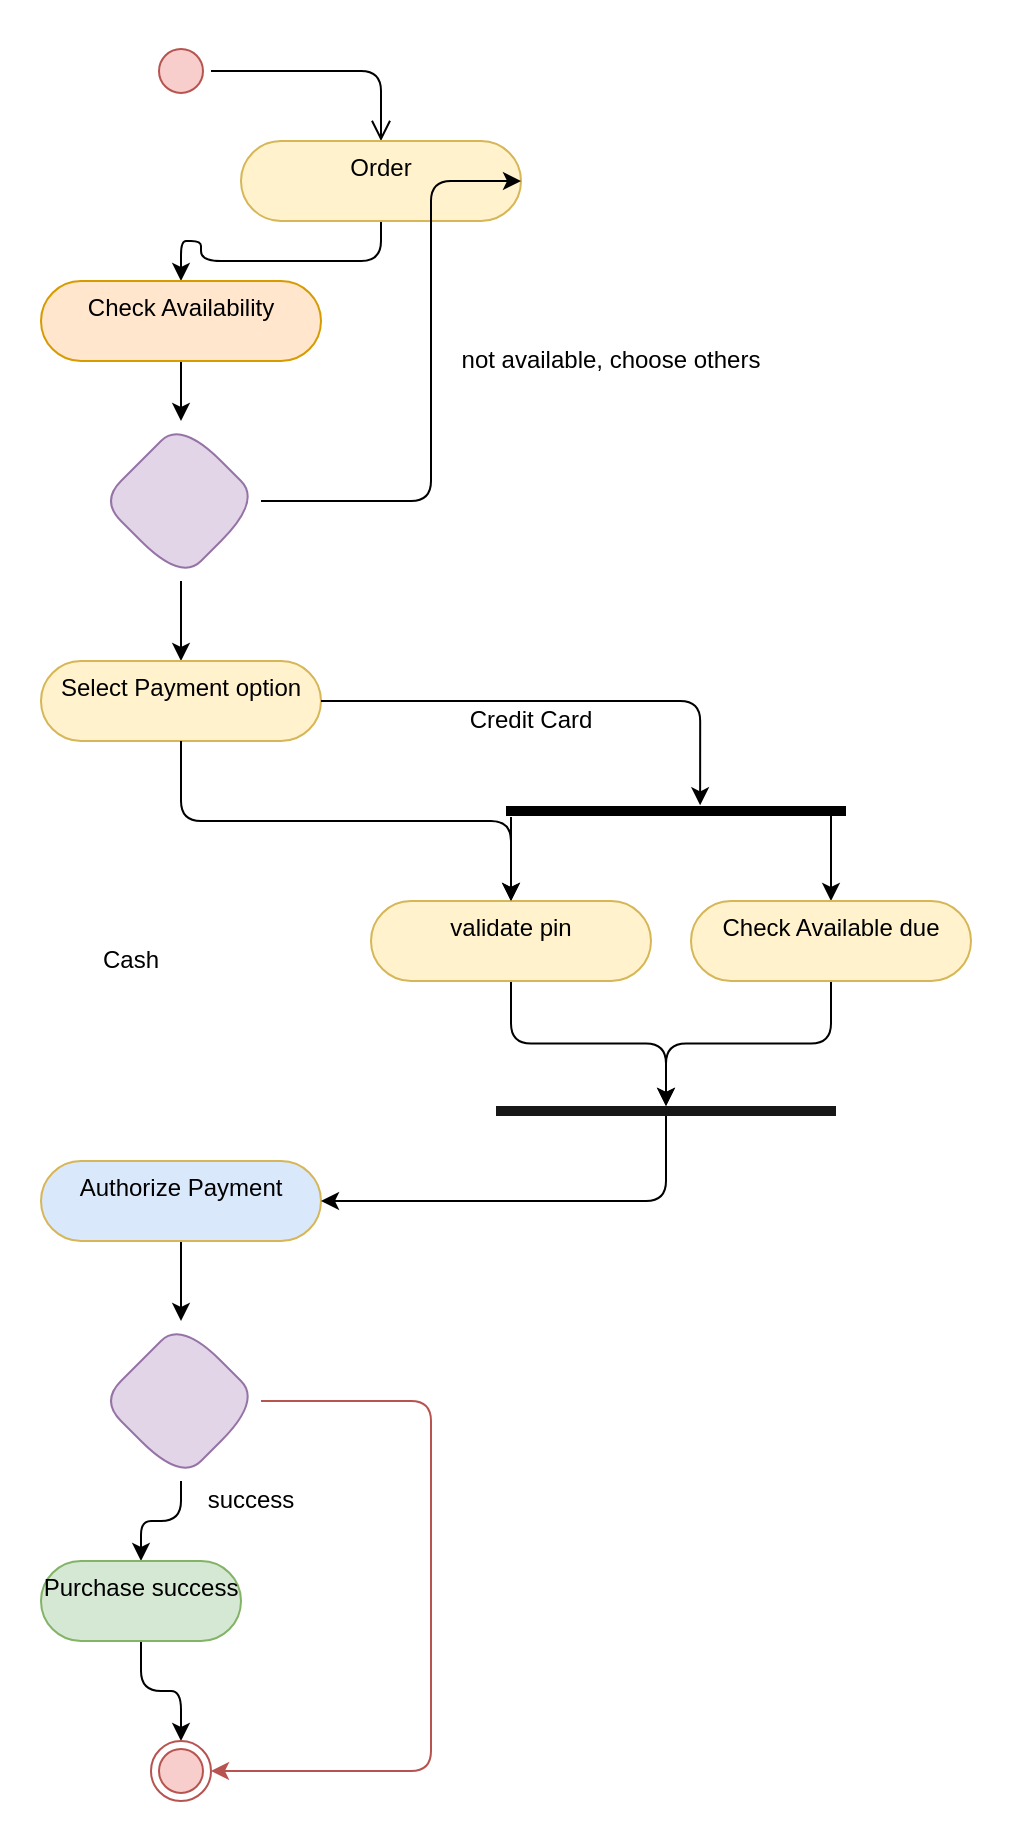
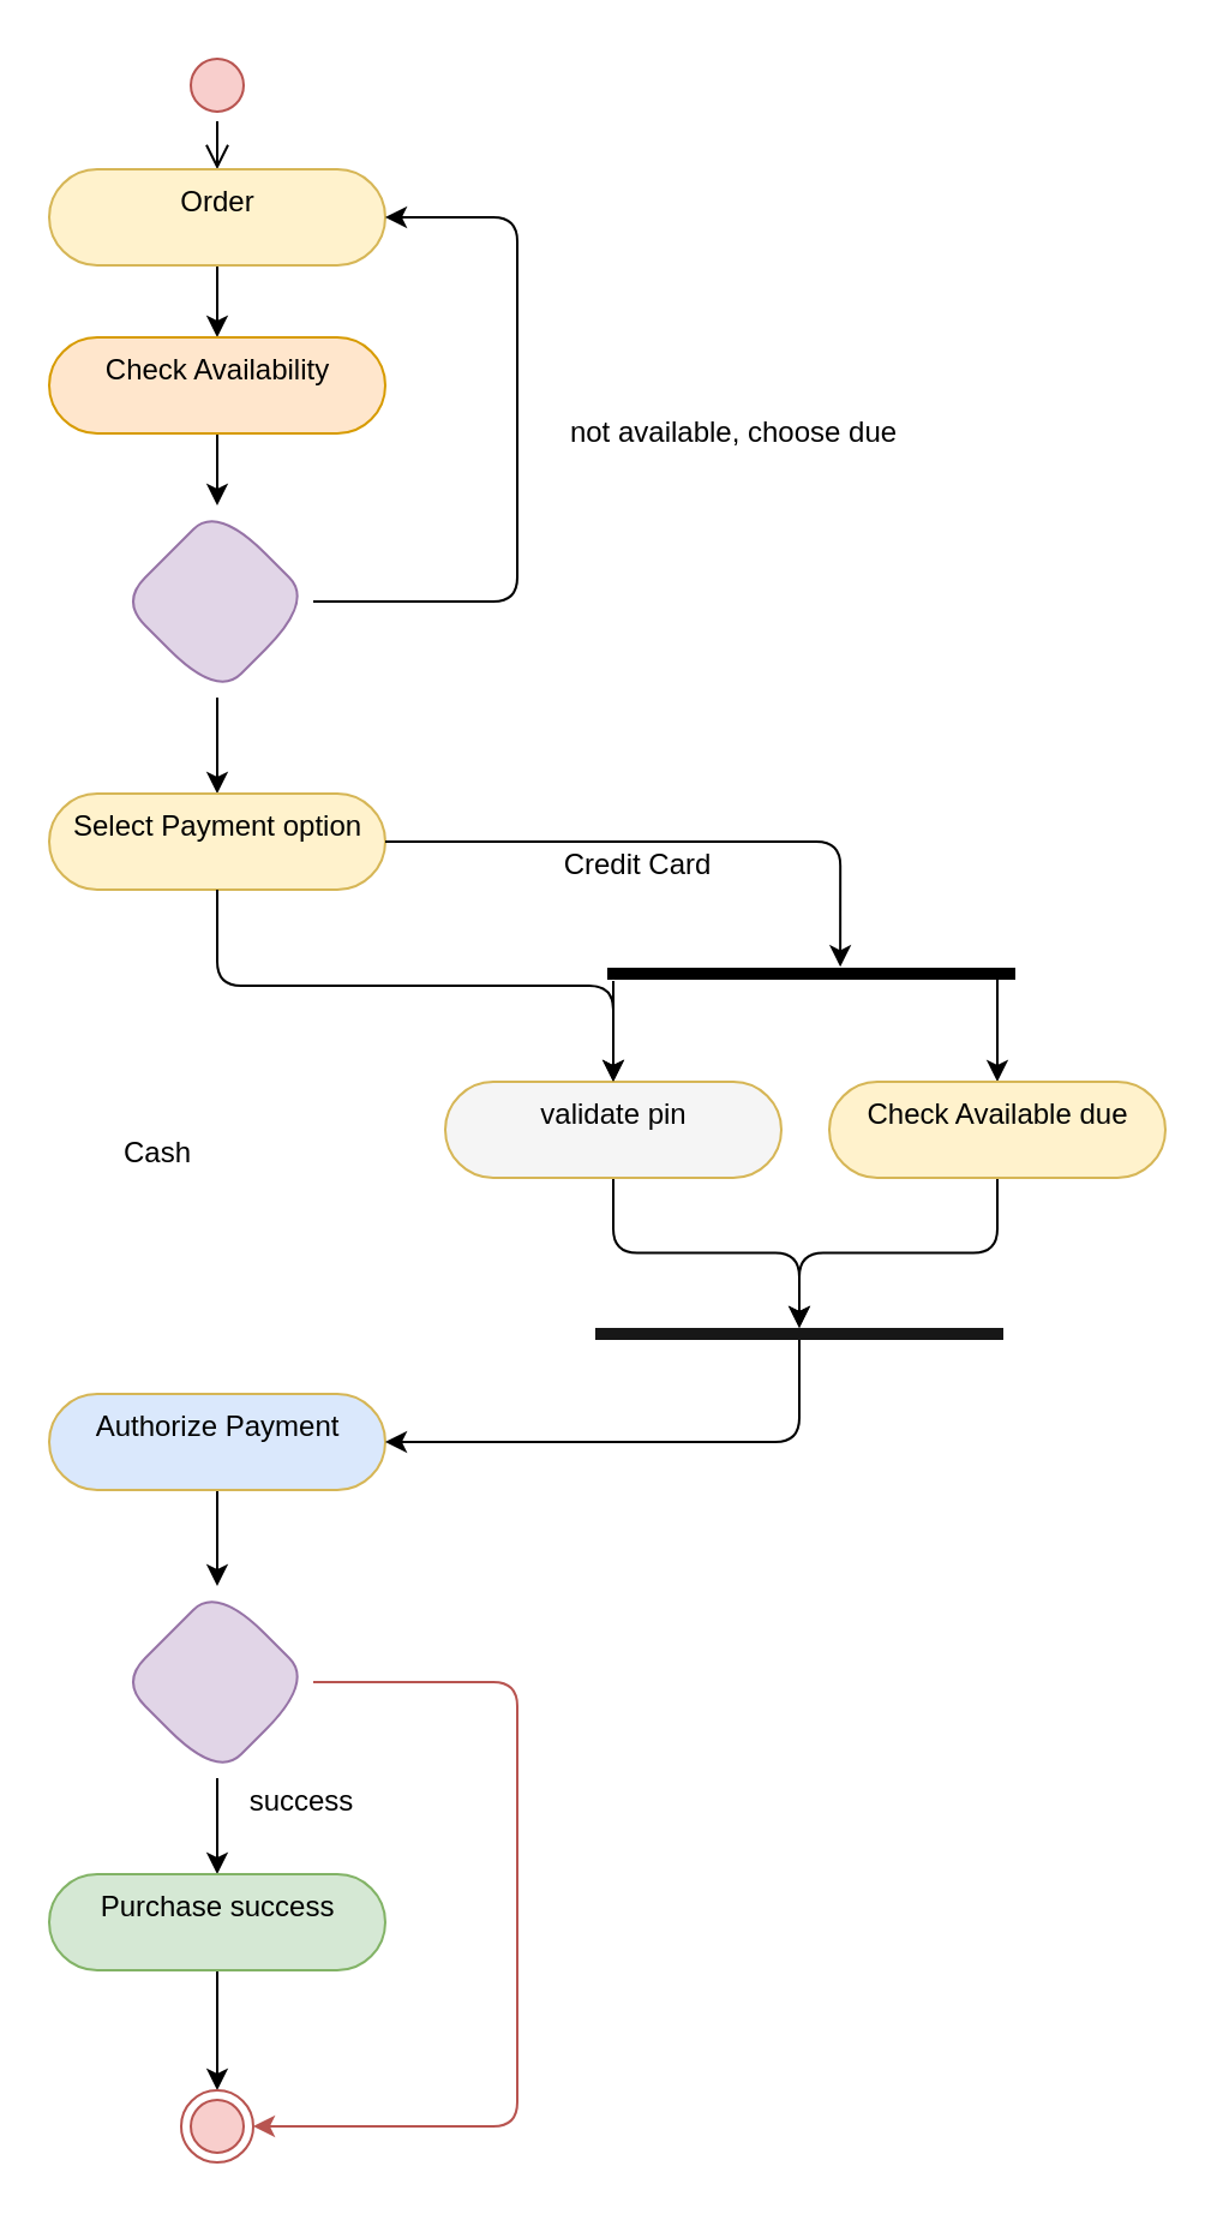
  <mxCell id="0" />
  <mxCell id="1" parent="0" />
  <mxCell id="2" value="" style="ellipse;html=1;shape=startState;rounded=0;sketch=0;fillColor=#f8cecc;strokeColor=#b85450;" parent="1" vertex="1"><mxGeometry x="75" y="20" width="30" height="30" as="geometry" /></mxCell>
  <mxCell id="3" value="" style="edgeStyle=orthogonalEdgeStyle;html=1;verticalAlign=bottom;endArrow=open;endSize=8;entryX=0.5;entryY=0;entryDx=0;entryDy=0;" parent="1" source="2" target="5" edge="1"><mxGeometry relative="1" as="geometry"><mxPoint x="90" y="140" as="targetPoint" /></mxGeometry></mxCell>
  <mxCell id="4" value="" style="edgeStyle=orthogonalEdgeStyle;rounded=1;sketch=0;orthogonalLoop=1;jettySize=auto;html=1;" parent="1" source="5" target="7" edge="1"><mxGeometry relative="1" as="geometry" /></mxCell>
- <mxCell id="5" value="Order" style="html=1;align=center;verticalAlign=top;rounded=1;absoluteArcSize=1;arcSize=108;dashed=0;sketch=0;fillColor=#fff2cc;strokeColor=#d6b656;" parent="1" vertex="1"><mxGeometry x="120" y="70" width="140" height="40" as="geometry" /></mxCell>
+ <mxCell id="5" value="Order" style="html=1;align=center;verticalAlign=top;rounded=1;absoluteArcSize=1;arcSize=108;dashed=0;sketch=0;fillColor=#fff2cc;strokeColor=#d6b656;" parent="1" vertex="1"><mxGeometry x="20" y="70" width="140" height="40" as="geometry" /></mxCell>
  <mxCell id="6" value="" style="edgeStyle=orthogonalEdgeStyle;rounded=1;sketch=0;orthogonalLoop=1;jettySize=auto;html=1;" parent="1" source="7" target="10" edge="1"><mxGeometry relative="1" as="geometry" /></mxCell>
  <mxCell id="7" value="Check Availability" style="html=1;align=center;verticalAlign=top;rounded=1;absoluteArcSize=1;arcSize=108;dashed=0;sketch=0;fillColor=#ffe6cc;strokeColor=#d79b00;" parent="1" vertex="1"><mxGeometry x="20" y="140" width="140" height="40" as="geometry" /></mxCell>
  <mxCell id="8" style="edgeStyle=orthogonalEdgeStyle;rounded=1;sketch=0;orthogonalLoop=1;jettySize=auto;html=1;exitX=1;exitY=0.5;exitDx=0;exitDy=0;entryX=1;entryY=0.5;entryDx=0;entryDy=0;" parent="1" source="10" target="5" edge="1"><mxGeometry relative="1" as="geometry"><Array as="points"><mxPoint x="215" y="250" /><mxPoint x="215" y="90" /></Array></mxGeometry></mxCell>
  <mxCell id="9" value="" style="edgeStyle=orthogonalEdgeStyle;rounded=1;sketch=0;orthogonalLoop=1;jettySize=auto;html=1;" parent="1" source="10" target="12" edge="1"><mxGeometry relative="1" as="geometry" /></mxCell>
  <mxCell id="10" value="" style="rhombus;whiteSpace=wrap;html=1;rounded=1;dashed=0;verticalAlign=top;fillColor=#e1d5e7;arcSize=108;sketch=0;strokeColor=#9673a6;" parent="1" vertex="1"><mxGeometry x="50" y="210" width="80" height="80" as="geometry" /></mxCell>
- <mxCell id="11" value="not available, choose others" style="text;html=1;align=center;verticalAlign=middle;resizable=0;points=[];autosize=1;strokeColor=none;" parent="1" vertex="1"><mxGeometry x="225" y="170" width="160" height="20" as="geometry" /></mxCell>
+ <mxCell id="11" value="not available, choose due" style="text;html=1;align=center;verticalAlign=middle;resizable=0;points=[];autosize=1;strokeColor=none;" parent="1" vertex="1"><mxGeometry x="225" y="170" width="160" height="20" as="geometry" /></mxCell>
  <mxCell id="12" value="Select Payment option" style="html=1;align=center;verticalAlign=top;rounded=1;absoluteArcSize=1;arcSize=108;dashed=0;sketch=0;fillColor=#fff2cc;strokeColor=#d6b656;" parent="1" vertex="1"><mxGeometry x="20" y="330" width="140" height="40" as="geometry" /></mxCell>
  <mxCell id="13" style="edgeStyle=orthogonalEdgeStyle;rounded=1;sketch=0;orthogonalLoop=1;jettySize=auto;html=1;exitX=1;exitY=0.5;exitDx=0;exitDy=0;entryX=-0.067;entryY=0.429;entryDx=0;entryDy=0;entryPerimeter=0;" parent="1" source="12" target="15" edge="1"><mxGeometry relative="1" as="geometry"><mxPoint x="130" y="450" as="sourcePoint" /></mxGeometry></mxCell>
  <mxCell id="14" value="" style="edgeStyle=orthogonalEdgeStyle;rounded=1;sketch=0;orthogonalLoop=1;jettySize=auto;html=1;exitX=0.5;exitY=1;exitDx=0;exitDy=0;" parent="1" source="12" target="17" edge="1"><mxGeometry relative="1" as="geometry"><mxPoint x="90" y="490" as="sourcePoint" /></mxGeometry></mxCell>
  <mxCell id="15" value="" style="html=1;points=[];perimeter=orthogonalPerimeter;strokeColor=none;rounded=0;sketch=0;rotation=90;fillColor=#000000;" parent="1" vertex="1"><mxGeometry x="335" y="320" width="5" height="170" as="geometry" /></mxCell>
  <mxCell id="16" value="" style="edgeStyle=orthogonalEdgeStyle;rounded=1;sketch=0;orthogonalLoop=1;jettySize=auto;html=1;" parent="1" source="17" target="26" edge="1"><mxGeometry relative="1" as="geometry" /></mxCell>
- <mxCell id="17" value="validate pin" style="html=1;align=center;verticalAlign=top;rounded=1;absoluteArcSize=1;arcSize=108;dashed=0;sketch=0;fillColor=#fff2cc;strokeColor=#d6b656;" parent="1" vertex="1"><mxGeometry x="185" y="450" width="140" height="40" as="geometry" /></mxCell>
+ <mxCell id="17" value="validate pin" style="html=1;align=center;verticalAlign=top;rounded=1;absoluteArcSize=1;arcSize=108;dashed=0;sketch=0;fillColor=#f5f5f5;strokeColor=#d6b656;" parent="1" vertex="1"><mxGeometry x="185" y="450" width="140" height="40" as="geometry" /></mxCell>
  <mxCell id="18" value="Credit Card" style="text;html=1;align=center;verticalAlign=middle;resizable=0;points=[];autosize=1;strokeColor=none;" parent="1" vertex="1"><mxGeometry x="225" y="350" width="80" height="20" as="geometry" /></mxCell>
  <mxCell id="19" value="" style="endArrow=classic;html=1;entryX=0.5;entryY=0;entryDx=0;entryDy=0;" parent="1" target="17" edge="1"><mxGeometry width="50" height="50" relative="1" as="geometry"><mxPoint x="255" y="408" as="sourcePoint" /><mxPoint x="85" y="440" as="targetPoint" /></mxGeometry></mxCell>
  <mxCell id="20" value="" style="edgeStyle=orthogonalEdgeStyle;rounded=1;sketch=0;orthogonalLoop=1;jettySize=auto;html=1;" parent="1" source="21" target="30" edge="1"><mxGeometry relative="1" as="geometry" /></mxCell>
  <mxCell id="21" value="Authorize Payment" style="html=1;align=center;verticalAlign=top;rounded=1;absoluteArcSize=1;arcSize=108;dashed=0;sketch=0;fillColor=#dae8fc;strokeColor=#d6b656;" parent="1" vertex="1"><mxGeometry x="20" y="580" width="140" height="40" as="geometry" /></mxCell>
  <mxCell id="22" value="" style="endArrow=classic;html=1;entryX=0.5;entryY=0;entryDx=0;entryDy=0;" parent="1" source="15" target="24" edge="1"><mxGeometry width="50" height="50" relative="1" as="geometry"><mxPoint x="412.5" y="437.08" as="sourcePoint" /><mxPoint x="255" y="472.91" as="targetPoint" /></mxGeometry></mxCell>
  <mxCell id="23" value="" style="edgeStyle=orthogonalEdgeStyle;rounded=1;sketch=0;orthogonalLoop=1;jettySize=auto;html=1;" parent="1" source="24" target="26" edge="1"><mxGeometry relative="1" as="geometry" /></mxCell>
  <mxCell id="24" value="Check Available due" style="html=1;align=center;verticalAlign=top;rounded=1;absoluteArcSize=1;arcSize=108;dashed=0;sketch=0;fillColor=#fff2cc;strokeColor=#d6b656;" parent="1" vertex="1"><mxGeometry x="345" y="450" width="140" height="40" as="geometry" /></mxCell>
  <mxCell id="25" value="" style="edgeStyle=orthogonalEdgeStyle;rounded=1;sketch=0;orthogonalLoop=1;jettySize=auto;html=1;entryX=1;entryY=0.5;entryDx=0;entryDy=0;exitX=0.506;exitY=0.5;exitDx=0;exitDy=0;exitPerimeter=0;" parent="1" source="26" target="21" edge="1"><mxGeometry relative="1" as="geometry"><Array as="points"><mxPoint x="333" y="600" /></Array></mxGeometry></mxCell>
  <mxCell id="26" value="" style="html=1;points=[];perimeter=orthogonalPerimeter;strokeColor=none;rounded=0;sketch=0;rotation=90;fillColor=#171717;" parent="1" vertex="1"><mxGeometry x="330" y="470" width="5" height="170" as="geometry" /></mxCell>
  <mxCell id="27" value="Cash" style="text;html=1;align=center;verticalAlign=middle;resizable=0;points=[];autosize=1;strokeColor=none;" parent="1" vertex="1"><mxGeometry x="45" y="470" width="40" height="20" as="geometry" /></mxCell>
  <mxCell id="28" style="edgeStyle=orthogonalEdgeStyle;rounded=1;sketch=0;orthogonalLoop=1;jettySize=auto;html=1;exitX=1;exitY=0.5;exitDx=0;exitDy=0;fillColor=#f8cecc;strokeColor=#b85450;entryX=1;entryY=0.5;entryDx=0;entryDy=0;" parent="1" source="30" edge="1" target="33"><mxGeometry relative="1" as="geometry"><mxPoint x="475" y="700.333" as="targetPoint" /><Array as="points"><mxPoint x="215" y="700" /><mxPoint x="215" y="885" /></Array></mxGeometry></mxCell>
  <mxCell id="29" value="" style="edgeStyle=orthogonalEdgeStyle;rounded=1;sketch=0;orthogonalLoop=1;jettySize=auto;html=1;" parent="1" source="30" target="32" edge="1"><mxGeometry relative="1" as="geometry" /></mxCell>
  <mxCell id="30" value="" style="rhombus;whiteSpace=wrap;html=1;rounded=1;dashed=0;verticalAlign=top;fillColor=#e1d5e7;arcSize=108;sketch=0;strokeColor=#9673a6;" parent="1" vertex="1"><mxGeometry x="50" y="660" width="80" height="80" as="geometry" /></mxCell>
  <mxCell id="31" value="" style="edgeStyle=orthogonalEdgeStyle;rounded=1;sketch=0;orthogonalLoop=1;jettySize=auto;html=1;" parent="1" source="32" target="33" edge="1"><mxGeometry relative="1" as="geometry" /></mxCell>
- <mxCell id="32" value="Purchase success" style="html=1;align=center;verticalAlign=top;rounded=1;absoluteArcSize=1;arcSize=108;dashed=0;sketch=0;fillColor=#d5e8d4;strokeColor=#82b366;" parent="1" vertex="1"><mxGeometry x="20" y="780" width="100" height="40" as="geometry" /></mxCell>
+ <mxCell id="32" value="Purchase success" style="html=1;align=center;verticalAlign=top;rounded=1;absoluteArcSize=1;arcSize=108;dashed=0;sketch=0;fillColor=#d5e8d4;strokeColor=#82b366;" parent="1" vertex="1"><mxGeometry x="20" y="780" width="140" height="40" as="geometry" /></mxCell>
  <mxCell id="33" value="" style="ellipse;html=1;shape=endState;rounded=0;sketch=0;fillColor=#f8cecc;strokeColor=#b85450;" parent="1" vertex="1"><mxGeometry x="75" y="870" width="30" height="30" as="geometry" /></mxCell>
  <mxCell id="34" value="success" style="text;html=1;align=center;verticalAlign=middle;resizable=0;points=[];autosize=1;strokeColor=none;" parent="1" vertex="1"><mxGeometry x="95" y="740" width="60" height="20" as="geometry" /></mxCell>
